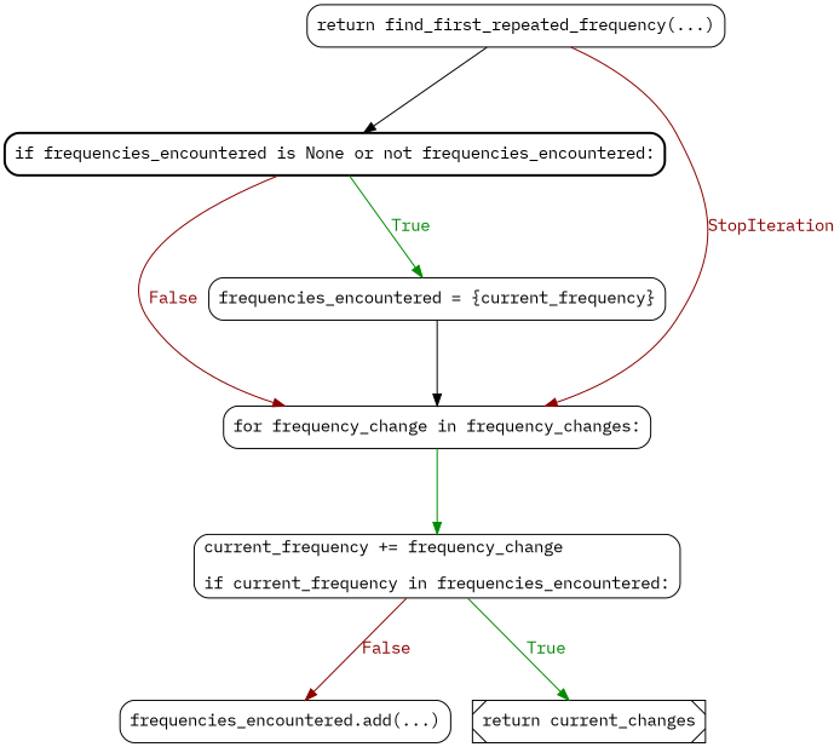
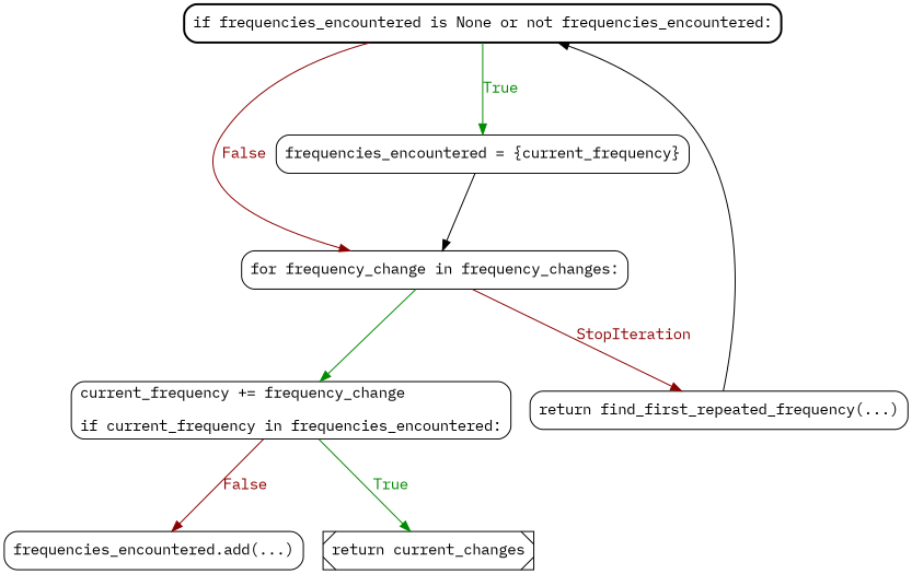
  strict digraph {
    fontname="IBM Plex Mono"
    ranksep=1.0
    node [fontname="IBM Plex Mono" shape=box style=rounded]
    edge [color=red4 fontcolor=red4 fontname="IBM Plex Mono"]
    n1 [label="if frequencies_encountered is None or not frequencies_encountered:" style="rounded, bold"]
    n2 [label="for frequency_change in frequency_changes:"]
    n3 [label="frequencies_encountered = {current_frequency}"]
    n4 [label="return find_first_repeated_frequency(...)"]
    n5 [label="current_frequency += frequency_change\l\lif current_frequency in frequencies_encountered:\l"]
    n6 [label="frequencies_encountered.add(...)"]
    n7 [label="return current_changes" style=diagonals]
    n1 -> n2 [label=False]
    n1 -> n3 [color=green4 fontcolor=green4 label=True]
-   n4 -> n2 [label=StopIteration]
+   n2 -> n4 [label=StopIteration]
    n2 -> n5 [color=green4 fontcolor=green4]
    n3 -> n2 [color="" fontcolor=""]
    n4 -> n1 [color="" fontcolor=""]
    n5 -> n6 [label=False]
    n5 -> n7 [color=green4 fontcolor=green4 label=True]
  }
